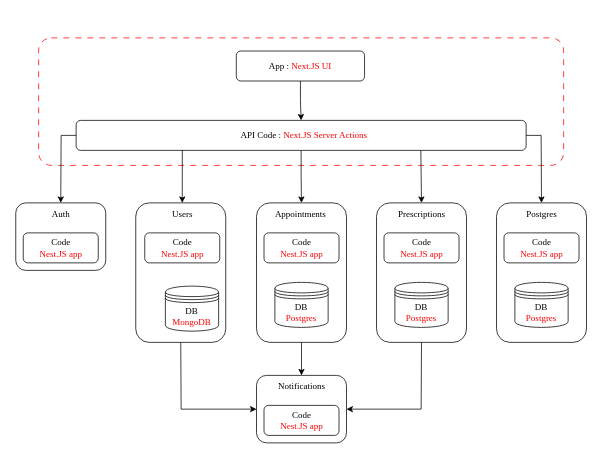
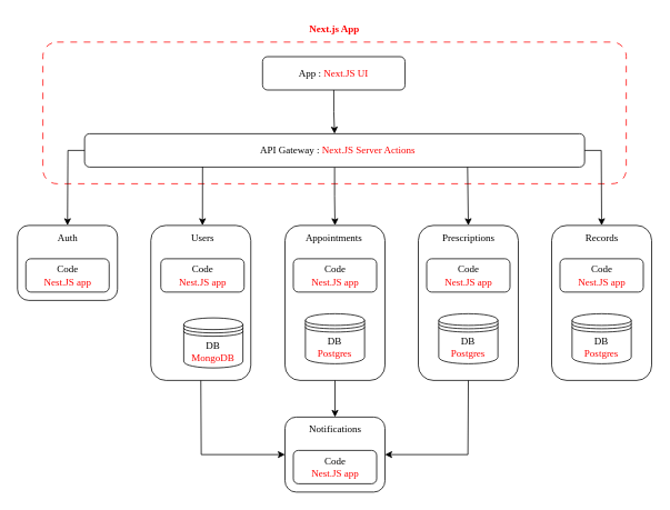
  <mxCell id="0" />
  <mxCell id="1" parent="0" />
  <mxCell id="2" value="" style="group" vertex="1" connectable="0" parent="1"><mxGeometry x="20.5" y="20" width="761" height="570" as="geometry" /></mxCell>
  <mxCell id="3" value="" style="rounded=1;whiteSpace=wrap;html=1;" vertex="1" parent="2"><mxGeometry x="160" y="250" width="120" height="186" as="geometry" /></mxCell>
  <mxCell id="4" value="" style="rounded=1;whiteSpace=wrap;html=1;dashed=1;dashPattern=8 8;fillStyle=auto;strokeColor=#FF0000;arcSize=10;" vertex="1" parent="2"><mxGeometry x="30.5" y="30" width="700" height="170" as="geometry" /></mxCell>
  <mxCell id="5" style="edgeStyle=orthogonalEdgeStyle;rounded=0;orthogonalLoop=1;jettySize=auto;html=1;exitX=0.5;exitY=1;exitDx=0;exitDy=0;entryX=0.5;entryY=0;entryDx=0;entryDy=0;" edge="1" parent="2" source="6" target="22"><mxGeometry relative="1" as="geometry" /></mxCell>
  <mxCell id="6" value="" style="rounded=1;whiteSpace=wrap;html=1;" vertex="1" parent="2"><mxGeometry x="80.5" y="140" width="600" height="40" as="geometry" /></mxCell>
  <mxCell id="7" value="" style="group" vertex="1" connectable="0" parent="2"><mxGeometry x="349.5" y="47.5" width="121" height="40" as="geometry" /></mxCell>
  <mxCell id="8" value="" style="rounded=1;whiteSpace=wrap;html=1;" vertex="1" parent="7"><mxGeometry x="-55.42" width="171" height="40" as="geometry" /></mxCell>
  <mxCell id="9" value="&lt;font face=&quot;Fira Code&quot;&gt;App : &lt;font style=&quot;color: rgb(255, 0, 0);&quot;&gt;Next.JS UI&lt;/font&gt;&lt;/font&gt;" style="text;strokeColor=none;align=center;fillColor=none;html=1;verticalAlign=middle;whiteSpace=wrap;rounded=0;" vertex="1" parent="7"><mxGeometry x="-50" y="7.5" width="160.16" height="25" as="geometry" /></mxCell>
  <mxCell id="10" value="" style="group" vertex="1" connectable="0" parent="2"><mxGeometry x="414.21" y="140" width="121" height="40" as="geometry" /></mxCell>
- <mxCell id="11" value="&lt;font face=&quot;Fira Code&quot;&gt;API Code : &lt;font style=&quot;color: rgb(255, 0, 0);&quot;&gt;Next.JS Server Actions&lt;/font&gt;&lt;/font&gt;" style="text;strokeColor=none;align=center;fillColor=none;html=1;verticalAlign=middle;whiteSpace=wrap;rounded=0;" vertex="1" parent="10"><mxGeometry x="-170" y="7.5" width="280.16" height="25" as="geometry" /></mxCell>
+ <mxCell id="11" value="&lt;font face=&quot;Fira Code&quot;&gt;API Gateway : &lt;font style=&quot;color: rgb(255, 0, 0);&quot;&gt;Next.JS Server Actions&lt;/font&gt;&lt;/font&gt;" style="text;strokeColor=none;align=center;fillColor=none;html=1;verticalAlign=middle;whiteSpace=wrap;rounded=0;" vertex="1" parent="10"><mxGeometry x="-170" y="7.5" width="280.16" height="25" as="geometry" /></mxCell>
  <mxCell id="12" value="&lt;font style=&quot;color: rgb(0, 0, 0);&quot; face=&quot;Fira Code&quot;&gt;Code&lt;/font&gt;&lt;div&gt;&lt;font style=&quot;color: rgb(255, 0, 0);&quot; face=&quot;Fira Code&quot;&gt;Nest.JS app&lt;/font&gt;&lt;/div&gt;" style="rounded=1;whiteSpace=wrap;html=1;" vertex="1" parent="2"><mxGeometry x="172" y="290" width="100" height="40" as="geometry" /></mxCell>
  <mxCell id="13" value="&lt;font face=&quot;Fira Code&quot;&gt;DB&lt;/font&gt;&lt;div&gt;&lt;font style=&quot;color: rgb(255, 0, 0);&quot; face=&quot;Fira Code&quot;&gt;MongoDB&lt;/font&gt;&lt;/div&gt;" style="shape=datastore;whiteSpace=wrap;html=1;" vertex="1" parent="2"><mxGeometry x="199.5" y="361" width="71" height="60" as="geometry" /></mxCell>
  <mxCell id="14" value="&lt;font face=&quot;Fira Code&quot;&gt;Users&lt;/font&gt;" style="text;html=1;align=center;verticalAlign=middle;whiteSpace=wrap;rounded=0;" vertex="1" parent="2"><mxGeometry x="162" y="250" width="120" height="30" as="geometry" /></mxCell>
  <mxCell id="15" value="" style="rounded=1;whiteSpace=wrap;html=1;" vertex="1" parent="2"><mxGeometry x="641" y="250" width="120" height="186" as="geometry" /></mxCell>
  <mxCell id="16" value="&lt;font style=&quot;color: rgb(0, 0, 0);&quot; face=&quot;Fira Code&quot;&gt;Code&lt;/font&gt;&lt;div&gt;&lt;font style=&quot;color: rgb(255, 0, 0);&quot; face=&quot;Fira Code&quot;&gt;Nest.JS app&lt;/font&gt;&lt;/div&gt;" style="rounded=1;whiteSpace=wrap;html=1;" vertex="1" parent="2"><mxGeometry x="651" y="290" width="100" height="40" as="geometry" /></mxCell>
  <mxCell id="17" value="&lt;font face=&quot;Fira Code&quot;&gt;DB&lt;/font&gt;&lt;div&gt;&lt;font style=&quot;color: rgb(255, 0, 0);&quot; face=&quot;Fira Code&quot;&gt;Postgres&lt;/font&gt;&lt;/div&gt;" style="shape=datastore;whiteSpace=wrap;html=1;" vertex="1" parent="2"><mxGeometry x="665.5" y="356" width="71" height="60" as="geometry" /></mxCell>
- <mxCell id="18" value="&lt;font face=&quot;Fira Code&quot;&gt;Postgres&lt;/font&gt;" style="text;html=1;align=center;verticalAlign=middle;whiteSpace=wrap;rounded=0;" vertex="1" parent="2"><mxGeometry x="641" y="250" width="120" height="30" as="geometry" /></mxCell>
+ <mxCell id="18" value="&lt;font face=&quot;Fira Code&quot;&gt;Records&lt;/font&gt;" style="text;html=1;align=center;verticalAlign=middle;whiteSpace=wrap;rounded=0;" vertex="1" parent="2"><mxGeometry x="641" y="250" width="120" height="30" as="geometry" /></mxCell>
  <mxCell id="19" value="" style="rounded=1;whiteSpace=wrap;html=1;" vertex="1" parent="2"><mxGeometry x="321" y="250" width="120" height="186" as="geometry" /></mxCell>
  <mxCell id="20" value="&lt;font style=&quot;color: rgb(0, 0, 0);&quot; face=&quot;Fira Code&quot;&gt;Code&lt;/font&gt;&lt;div&gt;&lt;font style=&quot;color: rgb(255, 0, 0);&quot; face=&quot;Fira Code&quot;&gt;Nest.JS app&lt;/font&gt;&lt;/div&gt;" style="rounded=1;whiteSpace=wrap;html=1;" vertex="1" parent="2"><mxGeometry x="331" y="290" width="100" height="40" as="geometry" /></mxCell>
  <mxCell id="21" value="&lt;font face=&quot;Fira Code&quot;&gt;DB&lt;/font&gt;&lt;div&gt;&lt;font style=&quot;color: rgb(255, 0, 0);&quot; face=&quot;Fira Code&quot;&gt;Postgres&lt;/font&gt;&lt;/div&gt;" style="shape=datastore;whiteSpace=wrap;html=1;" vertex="1" parent="2"><mxGeometry x="345.5" y="356" width="71" height="60" as="geometry" /></mxCell>
  <mxCell id="22" value="&lt;font face=&quot;Fira Code&quot;&gt;Appointments&amp;nbsp;&lt;/font&gt;" style="text;html=1;align=center;verticalAlign=middle;whiteSpace=wrap;rounded=0;" vertex="1" parent="2"><mxGeometry x="321" y="250" width="120" height="30" as="geometry" /></mxCell>
  <mxCell id="23" value="" style="rounded=1;whiteSpace=wrap;html=1;" vertex="1" parent="2"><mxGeometry x="481" y="250" width="120" height="186" as="geometry" /></mxCell>
  <mxCell id="24" value="&lt;font style=&quot;color: rgb(0, 0, 0);&quot; face=&quot;Fira Code&quot;&gt;Code&lt;/font&gt;&lt;div&gt;&lt;font style=&quot;color: rgb(255, 0, 0);&quot; face=&quot;Fira Code&quot;&gt;Nest.JS app&lt;/font&gt;&lt;/div&gt;" style="rounded=1;whiteSpace=wrap;html=1;" vertex="1" parent="2"><mxGeometry x="491" y="290" width="100" height="40" as="geometry" /></mxCell>
  <mxCell id="25" value="&lt;font face=&quot;Fira Code&quot;&gt;DB&lt;/font&gt;&lt;div&gt;&lt;font style=&quot;color: rgb(255, 0, 0);&quot; face=&quot;Fira Code&quot;&gt;Postgres&lt;/font&gt;&lt;/div&gt;" style="shape=datastore;whiteSpace=wrap;html=1;" vertex="1" parent="2"><mxGeometry x="505.5" y="356" width="71" height="60" as="geometry" /></mxCell>
  <mxCell id="26" value="&lt;font face=&quot;Fira Code&quot;&gt;Prescriptions&lt;/font&gt;" style="text;html=1;align=center;verticalAlign=middle;whiteSpace=wrap;rounded=0;" vertex="1" parent="2"><mxGeometry x="481" y="250" width="120" height="30" as="geometry" /></mxCell>
  <mxCell id="27" value="" style="rounded=1;whiteSpace=wrap;html=1;" vertex="1" parent="2"><mxGeometry x="321" y="480" width="120" height="90" as="geometry" /></mxCell>
  <mxCell id="28" value="&lt;font style=&quot;color: rgb(0, 0, 0);&quot; face=&quot;Fira Code&quot;&gt;Code&lt;/font&gt;&lt;div&gt;&lt;font style=&quot;color: rgb(255, 0, 0);&quot; face=&quot;Fira Code&quot;&gt;Nest.JS app&lt;/font&gt;&lt;/div&gt;" style="rounded=1;whiteSpace=wrap;html=1;" vertex="1" parent="2"><mxGeometry x="331" y="520" width="100" height="40" as="geometry" /></mxCell>
  <mxCell id="29" value="&lt;font face=&quot;Fira Code&quot;&gt;Notifications&lt;/font&gt;" style="text;html=1;align=center;verticalAlign=middle;whiteSpace=wrap;rounded=0;" vertex="1" parent="2"><mxGeometry x="321" y="480" width="120" height="30" as="geometry" /></mxCell>
  <mxCell id="30" value="" style="rounded=1;whiteSpace=wrap;html=1;" vertex="1" parent="2"><mxGeometry y="250" width="120" height="90" as="geometry" /></mxCell>
  <mxCell id="31" value="&lt;font style=&quot;color: rgb(0, 0, 0);&quot; face=&quot;Fira Code&quot;&gt;Code&lt;/font&gt;&lt;div&gt;&lt;font style=&quot;color: rgb(255, 0, 0);&quot; face=&quot;Fira Code&quot;&gt;Nest.JS app&lt;/font&gt;&lt;/div&gt;" style="rounded=1;whiteSpace=wrap;html=1;" vertex="1" parent="2"><mxGeometry x="10" y="290" width="100" height="40" as="geometry" /></mxCell>
  <mxCell id="32" value="&lt;font face=&quot;Fira Code&quot;&gt;Auth&lt;/font&gt;" style="text;html=1;align=center;verticalAlign=middle;whiteSpace=wrap;rounded=0;" vertex="1" parent="2"><mxGeometry y="250" width="120" height="30" as="geometry" /></mxCell>
+ <mxCell id="33" value="&lt;font style=&quot;color: rgb(255, 0, 0);&quot; face=&quot;Fira Code&quot;&gt;&lt;b&gt;Next.js App&lt;/b&gt;&lt;/font&gt;" style="text;html=1;align=center;verticalAlign=middle;whiteSpace=wrap;rounded=0;" vertex="1" parent="2"><mxGeometry x="330.5" width="100" height="30" as="geometry" /></mxCell>
  <mxCell id="34" style="edgeStyle=orthogonalEdgeStyle;rounded=0;orthogonalLoop=1;jettySize=auto;html=1;exitX=0.5;exitY=1;exitDx=0;exitDy=0;entryX=0.5;entryY=0;entryDx=0;entryDy=0;" edge="1" parent="2" source="8" target="6"><mxGeometry relative="1" as="geometry" /></mxCell>
  <mxCell id="35" value="" style="endArrow=classic;html=1;rounded=0;entryX=0.5;entryY=0;entryDx=0;entryDy=0;exitX=0;exitY=0.5;exitDx=0;exitDy=0;" edge="1" parent="2" source="6" target="32"><mxGeometry width="50" height="50" relative="1" as="geometry"><mxPoint x="350.5" y="420" as="sourcePoint" /><mxPoint x="400.5" y="370" as="targetPoint" /><Array as="points"><mxPoint x="60.5" y="160" /></Array></mxGeometry></mxCell>
  <mxCell id="36" value="" style="endArrow=classic;html=1;rounded=0;entryX=0.5;entryY=0;entryDx=0;entryDy=0;exitX=0.236;exitY=0.989;exitDx=0;exitDy=0;exitPerimeter=0;" edge="1" parent="2" source="6" target="14"><mxGeometry width="50" height="50" relative="1" as="geometry"><mxPoint x="350.5" y="420" as="sourcePoint" /><mxPoint x="400.5" y="370" as="targetPoint" /></mxGeometry></mxCell>
  <mxCell id="37" value="" style="endArrow=classic;html=1;rounded=0;entryX=0.5;entryY=0;entryDx=0;entryDy=0;exitX=1;exitY=0.5;exitDx=0;exitDy=0;" edge="1" parent="2" source="6" target="18"><mxGeometry width="50" height="50" relative="1" as="geometry"><mxPoint x="440.5" y="160" as="sourcePoint" /><mxPoint x="490.5" y="110" as="targetPoint" /><Array as="points"><mxPoint x="700.5" y="160" /></Array></mxGeometry></mxCell>
  <mxCell id="38" value="" style="endArrow=classic;html=1;rounded=0;entryX=0.5;entryY=0;entryDx=0;entryDy=0;exitX=0.766;exitY=0.998;exitDx=0;exitDy=0;exitPerimeter=0;" edge="1" parent="2" source="6" target="26"><mxGeometry width="50" height="50" relative="1" as="geometry"><mxPoint x="540.5" y="190" as="sourcePoint" /><mxPoint x="410.5" y="130" as="targetPoint" /></mxGeometry></mxCell>
  <mxCell id="39" value="" style="endArrow=classic;html=1;rounded=0;entryX=0;entryY=0.5;entryDx=0;entryDy=0;exitX=0.5;exitY=1;exitDx=0;exitDy=0;" edge="1" parent="2" source="3" target="27"><mxGeometry width="50" height="50" relative="1" as="geometry"><mxPoint x="210.5" y="460" as="sourcePoint" /><mxPoint x="260.5" y="410" as="targetPoint" /><Array as="points"><mxPoint x="220.5" y="525" /></Array></mxGeometry></mxCell>
  <mxCell id="40" value="" style="endArrow=classic;html=1;rounded=0;entryX=1;entryY=0.5;entryDx=0;entryDy=0;exitX=0.5;exitY=1;exitDx=0;exitDy=0;" edge="1" parent="2" source="23" target="27"><mxGeometry width="50" height="50" relative="1" as="geometry"><mxPoint x="210.5" y="460" as="sourcePoint" /><mxPoint x="260.5" y="410" as="targetPoint" /><Array as="points"><mxPoint x="540.5" y="525" /></Array></mxGeometry></mxCell>
  <mxCell id="41" value="" style="endArrow=classic;html=1;rounded=0;entryX=0.5;entryY=0;entryDx=0;entryDy=0;exitX=0.5;exitY=1;exitDx=0;exitDy=0;" edge="1" parent="2" source="19" target="29"><mxGeometry width="50" height="50" relative="1" as="geometry"><mxPoint x="350.5" y="560" as="sourcePoint" /><mxPoint x="400.5" y="510" as="targetPoint" /></mxGeometry></mxCell>
